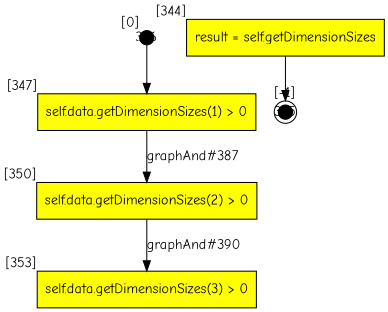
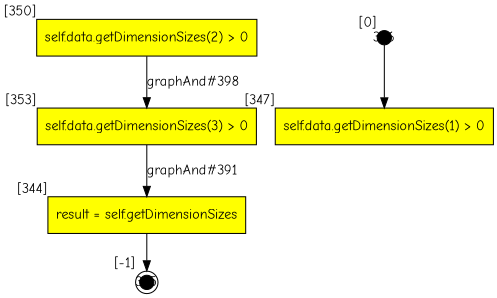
  digraph {
    fontname="Comic Neue"
    node [fillcolor=yellow fontname="Comic Neue" shape=box style=filled]
    edge [fontname="Comic Neue"]
    n1 [label="self.data.getDimensionSizes(3) > 0" xlabel="[353]"]
    n2 [label="result = self.getDimensionSizes" xlabel="[344]"]
    345 [fillcolor=black fixedsize=true height=.2 shape=doublecircle width=.2 xlabel="[-1]"]
    346 [fillcolor=black fixedsize=true height=.2 shape=circle width=.2 xlabel="[0]"]
    n5 [label="self.data.getDimensionSizes(1) > 0" xlabel="[347]"]
    n6 [label="self.data.getDimensionSizes(2) > 0" xlabel="[350]"]
+   n1 -> n2 [label="graphAnd#391"]
    n2 -> 345
    346 -> n5
-   n5 -> n6 [label="graphAnd#387"]
-   n6 -> n1 [label="graphAnd#390"]
+   n6 -> n1 [label="graphAnd#398"]
  }
